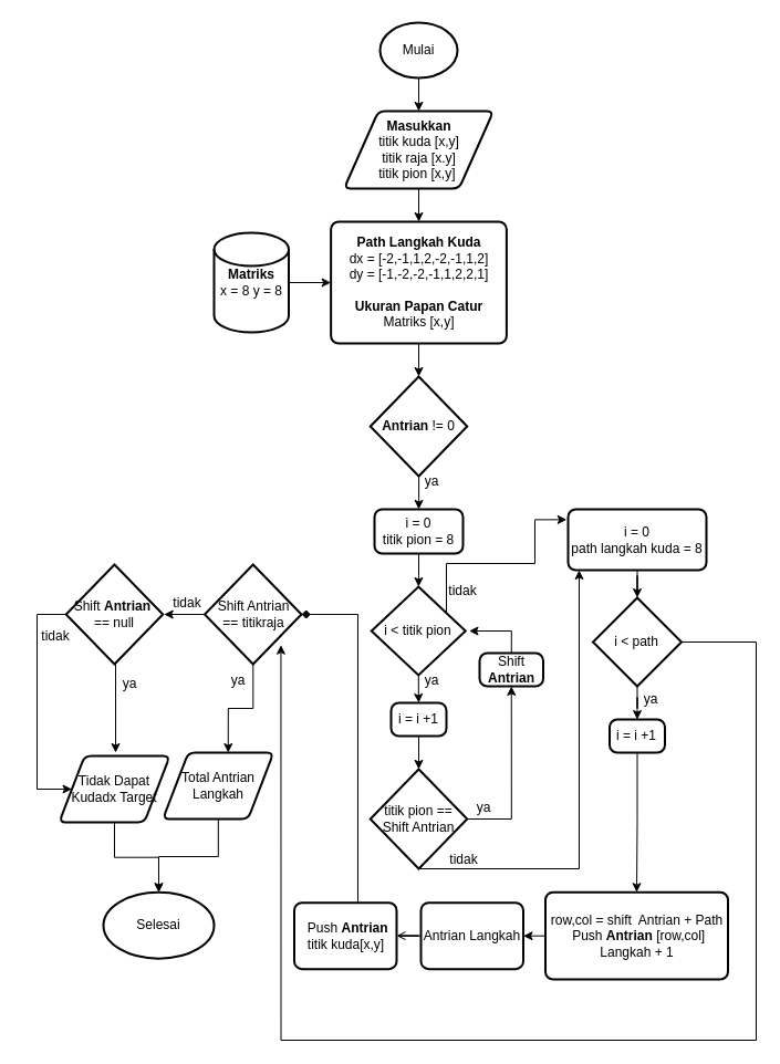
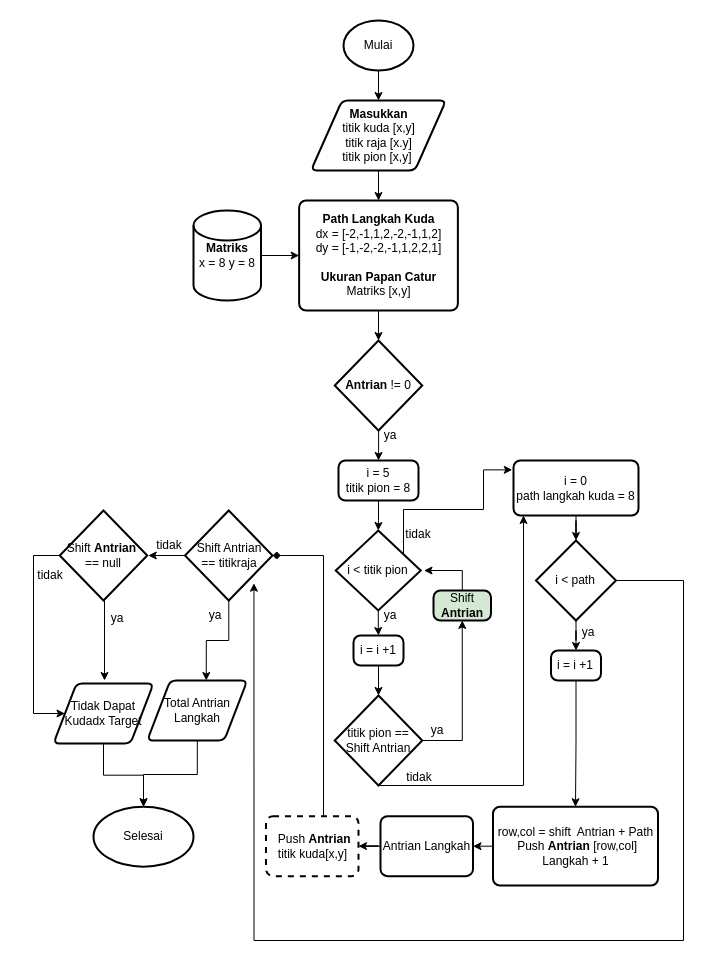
  <mxCell id="0" />
  <mxCell id="1" parent="0" />
  <mxCell id="2" style="edgeStyle=orthogonalEdgeStyle;rounded=0;orthogonalLoop=1;jettySize=auto;html=1;entryX=0.5;entryY=0;entryDx=0;entryDy=0;entryPerimeter=0;fontSize=12;" parent="1" source="3" target="13" edge="1"><mxGeometry relative="1" as="geometry" /></mxCell>
  <mxCell id="3" value="&lt;font&gt;&lt;b&gt;Path Langkah Kuda&lt;/b&gt;&lt;/font&gt;&lt;br style=&quot;font-size: 15px&quot;&gt;&lt;font&gt;dx = [-2,-1,1,2,-2,-1,1,2]&lt;br&gt;&lt;/font&gt;&lt;font&gt;dy = [-1,-2,-2,-1,1,2,2,1]&lt;br&gt;&lt;br&gt;&lt;b&gt;Ukuran Papan Catur&lt;/b&gt;&lt;br&gt;Matriks [x,y]&lt;/font&gt;" style="rounded=1;whiteSpace=wrap;html=1;absoluteArcSize=1;arcSize=14;strokeWidth=2;fontSize=12;" parent="1" vertex="1"><mxGeometry x="298.63" y="200" width="158.75" height="110" as="geometry" /></mxCell>
  <mxCell id="4" style="edgeStyle=orthogonalEdgeStyle;rounded=0;orthogonalLoop=1;jettySize=auto;html=1;entryX=0.5;entryY=0;entryDx=0;entryDy=0;fontSize=12;" parent="1" source="5" target="7" edge="1"><mxGeometry relative="1" as="geometry" /></mxCell>
  <mxCell id="5" value="&lt;span&gt;Mulai&lt;/span&gt;" style="strokeWidth=2;html=1;shape=mxgraph.flowchart.start_1;whiteSpace=wrap;fontSize=12;" parent="1" vertex="1"><mxGeometry x="343" y="20" width="70" height="50" as="geometry" /></mxCell>
  <mxCell id="6" style="edgeStyle=orthogonalEdgeStyle;rounded=0;orthogonalLoop=1;jettySize=auto;html=1;entryX=0.5;entryY=0;entryDx=0;entryDy=0;fontSize=12;" parent="1" source="7" target="3" edge="1"><mxGeometry relative="1" as="geometry" /></mxCell>
  <mxCell id="7" value="&lt;font&gt;&lt;b&gt;Masukkan&lt;/b&gt;&lt;/font&gt;&lt;br&gt;&lt;span&gt;titik kuda [x,y]&lt;/span&gt;&lt;br&gt;&lt;span&gt;titik raja [x.y]&lt;/span&gt;&lt;br&gt;&lt;span&gt;titik pion [x,y]&amp;nbsp;&lt;/span&gt;" style="shape=parallelogram;html=1;strokeWidth=2;perimeter=parallelogramPerimeter;whiteSpace=wrap;rounded=1;arcSize=12;size=0.23;fontSize=12;" parent="1" vertex="1"><mxGeometry x="310.5" y="100" width="135" height="70" as="geometry" /></mxCell>
  <mxCell id="8" style="edgeStyle=orthogonalEdgeStyle;rounded=0;orthogonalLoop=1;jettySize=auto;html=1;entryX=0;entryY=0.5;entryDx=0;entryDy=0;fontSize=12;" parent="1" source="9" target="3" edge="1"><mxGeometry relative="1" as="geometry" /></mxCell>
  <mxCell id="9" value="&lt;b&gt;Matriks &lt;/b&gt;&lt;br&gt;x = 8 y = 8" style="strokeWidth=2;html=1;shape=mxgraph.flowchart.database;whiteSpace=wrap;fontSize=12;" parent="1" vertex="1"><mxGeometry x="193" y="210" width="67.5" height="90" as="geometry" /></mxCell>
  <mxCell id="10" style="edgeStyle=orthogonalEdgeStyle;rounded=0;orthogonalLoop=1;jettySize=auto;html=1;entryX=1;entryY=0.5;entryDx=0;entryDy=0;entryPerimeter=0;endArrow=diamond;" edge="1" parent="1" source="11" target="28"><mxGeometry relative="1" as="geometry"><Array as="points"><mxPoint x="323" y="555" /></Array></mxGeometry></mxCell>
- <mxCell id="11" value="&amp;nbsp;Push &lt;b&gt;Antrian&lt;/b&gt;&lt;br&gt;titik kuda[x,y]" style="rounded=1;whiteSpace=wrap;html=1;absoluteArcSize=1;arcSize=14;strokeWidth=2;fontSize=12;" parent="1" vertex="1"><mxGeometry x="265.5" y="815.63" width="92.5" height="60" as="geometry" /></mxCell>
+ <mxCell id="11" value="&amp;nbsp;Push &lt;b&gt;Antrian&lt;/b&gt;&lt;br&gt;titik kuda[x,y]" style="rounded=1;whiteSpace=wrap;html=1;absoluteArcSize=1;arcSize=14;strokeWidth=2;fontSize=12;dashed=1;" parent="1" vertex="1"><mxGeometry x="265.5" y="815.63" width="92.5" height="60" as="geometry" /></mxCell>
  <mxCell id="12" style="edgeStyle=orthogonalEdgeStyle;rounded=0;orthogonalLoop=1;jettySize=auto;html=1;entryX=0.5;entryY=0;entryDx=0;entryDy=0;fontSize=12;" parent="1" source="13" edge="1"><mxGeometry relative="1" as="geometry"><mxPoint x="378.01" y="460" as="targetPoint" /></mxGeometry></mxCell>
  <mxCell id="13" value="&lt;b&gt;Antrian&lt;/b&gt; != 0" style="strokeWidth=2;html=1;shape=mxgraph.flowchart.decision;whiteSpace=wrap;fontSize=12;" parent="1" vertex="1"><mxGeometry x="334.25" y="340" width="87.5" height="90" as="geometry" /></mxCell>
  <mxCell id="14" style="edgeStyle=orthogonalEdgeStyle;rounded=0;orthogonalLoop=1;jettySize=auto;html=1;entryX=0.5;entryY=0;entryDx=0;entryDy=0;fontSize=12;" parent="1" source="16" target="20" edge="1"><mxGeometry relative="1" as="geometry" /></mxCell>
  <mxCell id="15" style="edgeStyle=orthogonalEdgeStyle;rounded=0;orthogonalLoop=1;jettySize=auto;html=1;exitX=0.785;exitY=0.288;exitDx=0;exitDy=0;exitPerimeter=0;entryX=-0.01;entryY=0.17;entryDx=0;entryDy=0;entryPerimeter=0;" edge="1" parent="1" source="16" target="36"><mxGeometry relative="1" as="geometry"><mxPoint x="553" y="515" as="targetPoint" /><Array as="points"><mxPoint x="403" y="553" /><mxPoint x="403" y="509" /><mxPoint x="483" y="509" /><mxPoint x="483" y="469" /></Array></mxGeometry></mxCell>
  <mxCell id="16" value="i &amp;lt; titik pion" style="strokeWidth=2;html=1;shape=mxgraph.flowchart.decision;whiteSpace=wrap;fontSize=12;" parent="1" vertex="1"><mxGeometry x="335.25" y="530" width="85" height="80" as="geometry" /></mxCell>
  <mxCell id="17" style="edgeStyle=orthogonalEdgeStyle;rounded=0;orthogonalLoop=1;jettySize=auto;html=1;entryX=0.5;entryY=0;entryDx=0;entryDy=0;entryPerimeter=0;fontSize=12;" parent="1" source="18" target="16" edge="1"><mxGeometry relative="1" as="geometry" /></mxCell>
- <mxCell id="18" value="&lt;span&gt;i = 0&lt;/span&gt;&lt;br&gt;&lt;span&gt;titik pion = 8&lt;/span&gt;" style="rounded=1;whiteSpace=wrap;html=1;absoluteArcSize=1;arcSize=14;strokeWidth=2;fontSize=12;" parent="1" vertex="1"><mxGeometry x="338" y="460" width="80" height="40" as="geometry" /></mxCell>
+ <mxCell id="18" value="&lt;span&gt;i = 5&lt;/span&gt;&lt;br&gt;&lt;span&gt;titik pion = 8&lt;/span&gt;" style="rounded=1;whiteSpace=wrap;html=1;absoluteArcSize=1;arcSize=14;strokeWidth=2;fontSize=12;" parent="1" vertex="1"><mxGeometry x="338" y="460" width="80" height="40" as="geometry" /></mxCell>
  <mxCell id="19" style="edgeStyle=orthogonalEdgeStyle;rounded=0;orthogonalLoop=1;jettySize=auto;html=1;entryX=0.5;entryY=0;entryDx=0;entryDy=0;entryPerimeter=0;fontSize=12;" parent="1" source="20" target="23" edge="1"><mxGeometry relative="1" as="geometry" /></mxCell>
  <mxCell id="20" value="i = i +1" style="rounded=1;whiteSpace=wrap;html=1;absoluteArcSize=1;arcSize=14;strokeWidth=2;fontSize=12;" parent="1" vertex="1"><mxGeometry x="353" y="635" width="50" height="30" as="geometry" /></mxCell>
  <mxCell id="21" style="edgeStyle=orthogonalEdgeStyle;rounded=0;orthogonalLoop=1;jettySize=auto;html=1;exitX=0.5;exitY=1;exitDx=0;exitDy=0;exitPerimeter=0;" edge="1" parent="1" source="23" target="36"><mxGeometry relative="1" as="geometry"><mxPoint x="523" y="520" as="targetPoint" /><Array as="points"><mxPoint x="523" y="785" /></Array></mxGeometry></mxCell>
  <mxCell id="22" style="edgeStyle=orthogonalEdgeStyle;rounded=0;orthogonalLoop=1;jettySize=auto;html=1;entryX=0.5;entryY=1;entryDx=0;entryDy=0;" edge="1" parent="1" source="23" target="25"><mxGeometry relative="1" as="geometry" /></mxCell>
  <mxCell id="23" value="titik pion == Shift Antrian" style="strokeWidth=2;html=1;shape=mxgraph.flowchart.decision;whiteSpace=wrap;fontSize=12;" parent="1" vertex="1"><mxGeometry x="334.25" y="695" width="87.5" height="90" as="geometry" /></mxCell>
  <mxCell id="24" style="edgeStyle=orthogonalEdgeStyle;rounded=0;orthogonalLoop=1;jettySize=auto;html=1;exitX=0.5;exitY=0;exitDx=0;exitDy=0;" edge="1" parent="1" source="25"><mxGeometry relative="1" as="geometry"><mxPoint x="423" y="570" as="targetPoint" /></mxGeometry></mxCell>
- <mxCell id="25" value="Shift &lt;b&gt;Antrian&lt;/b&gt;" style="rounded=1;whiteSpace=wrap;html=1;absoluteArcSize=1;arcSize=14;strokeWidth=2;fontSize=12;" parent="1" vertex="1"><mxGeometry x="433" y="590" width="57.5" height="30" as="geometry" /></mxCell>
+ <mxCell id="25" value="Shift &lt;b&gt;Antrian&lt;/b&gt;" style="rounded=1;whiteSpace=wrap;html=1;absoluteArcSize=1;arcSize=14;strokeWidth=2;fontSize=12;fillColor=#d5e8d4;" parent="1" vertex="1"><mxGeometry x="433" y="590" width="57.5" height="30" as="geometry" /></mxCell>
  <mxCell id="26" style="edgeStyle=orthogonalEdgeStyle;rounded=0;orthogonalLoop=1;jettySize=auto;html=1;entryX=1;entryY=0.5;entryDx=0;entryDy=0;entryPerimeter=0;fontSize=12;" parent="1" edge="1"><mxGeometry relative="1" as="geometry"><mxPoint x="185.5" y="555" as="sourcePoint" /><mxPoint x="147.75" y="555" as="targetPoint" /></mxGeometry></mxCell>
  <mxCell id="27" style="edgeStyle=orthogonalEdgeStyle;rounded=0;orthogonalLoop=1;jettySize=auto;html=1;entryX=0.59;entryY=0;entryDx=0;entryDy=0;entryPerimeter=0;" edge="1" parent="1" source="28" target="30"><mxGeometry relative="1" as="geometry" /></mxCell>
  <mxCell id="28" value="Shift Antrian &lt;br&gt;== titikraja" style="strokeWidth=2;html=1;shape=mxgraph.flowchart.decision;whiteSpace=wrap;fontSize=12;" parent="1" vertex="1"><mxGeometry x="184.5" y="510" width="87.5" height="90" as="geometry" /></mxCell>
  <mxCell id="29" style="edgeStyle=orthogonalEdgeStyle;rounded=0;orthogonalLoop=1;jettySize=auto;html=1;entryX=0.5;entryY=0;entryDx=0;entryDy=0;entryPerimeter=0;" edge="1" parent="1" target="31"><mxGeometry relative="1" as="geometry"><mxPoint x="196.833" y="734" as="sourcePoint" /><mxPoint x="143" y="800.26" as="targetPoint" /><Array as="points"><mxPoint x="197" y="774" /><mxPoint x="143" y="774" /></Array></mxGeometry></mxCell>
  <mxCell id="30" value="Total Antrian Langkah" style="shape=parallelogram;html=1;strokeWidth=2;perimeter=parallelogramPerimeter;whiteSpace=wrap;rounded=1;arcSize=12;size=0.23;fontSize=12;" parent="1" vertex="1"><mxGeometry x="146.75" y="680" width="100" height="60" as="geometry" /></mxCell>
  <mxCell id="31" value="Selesai" style="strokeWidth=2;html=1;shape=mxgraph.flowchart.start_1;whiteSpace=wrap;fontSize=12;" parent="1" vertex="1"><mxGeometry x="93" y="806.26" width="100" height="60" as="geometry" /></mxCell>
  <mxCell id="32" style="edgeStyle=orthogonalEdgeStyle;rounded=0;orthogonalLoop=1;jettySize=auto;html=1;entryX=0.5;entryY=0;entryDx=0;entryDy=0;fontSize=12;" parent="1" source="34" target="38" edge="1"><mxGeometry relative="1" as="geometry" /></mxCell>
  <mxCell id="33" style="edgeStyle=orthogonalEdgeStyle;rounded=0;orthogonalLoop=1;jettySize=auto;html=1;entryX=0.788;entryY=0.808;entryDx=0;entryDy=0;entryPerimeter=0;" edge="1" parent="1" source="34" target="28"><mxGeometry relative="1" as="geometry"><Array as="points"><mxPoint x="683" y="580" /><mxPoint x="683" y="940" /><mxPoint x="254" y="940" /></Array></mxGeometry></mxCell>
  <mxCell id="34" value="i &amp;lt; path" style="strokeWidth=2;html=1;shape=mxgraph.flowchart.decision;whiteSpace=wrap;fontSize=12;" parent="1" vertex="1"><mxGeometry x="535.49" y="540" width="80" height="80" as="geometry" /></mxCell>
  <mxCell id="35" style="edgeStyle=orthogonalEdgeStyle;rounded=0;orthogonalLoop=1;jettySize=auto;html=1;entryX=0.5;entryY=0;entryDx=0;entryDy=0;entryPerimeter=0;fontSize=12;" parent="1" source="36" target="34" edge="1"><mxGeometry relative="1" as="geometry" /></mxCell>
  <mxCell id="36" value="&lt;span&gt;i = 0&lt;/span&gt;&lt;br&gt;&lt;span&gt;path langkah kuda = 8&lt;/span&gt;" style="rounded=1;whiteSpace=wrap;html=1;absoluteArcSize=1;arcSize=14;strokeWidth=2;fontSize=12;" parent="1" vertex="1"><mxGeometry x="513" y="460" width="124.99" height="55" as="geometry" /></mxCell>
  <mxCell id="37" style="edgeStyle=orthogonalEdgeStyle;rounded=0;orthogonalLoop=1;jettySize=auto;html=1;entryX=0.5;entryY=0;entryDx=0;entryDy=0;fontSize=12;" parent="1" source="38" target="40" edge="1"><mxGeometry relative="1" as="geometry" /></mxCell>
  <mxCell id="38" value="i = i +1" style="rounded=1;whiteSpace=wrap;html=1;absoluteArcSize=1;arcSize=14;strokeWidth=2;fontSize=12;" parent="1" vertex="1"><mxGeometry x="550.49" y="650" width="50" height="30" as="geometry" /></mxCell>
  <mxCell id="39" style="edgeStyle=orthogonalEdgeStyle;rounded=0;orthogonalLoop=1;jettySize=auto;html=1;entryX=1;entryY=0.5;entryDx=0;entryDy=0;" edge="1" parent="1" source="40" target="42"><mxGeometry relative="1" as="geometry" /></mxCell>
  <mxCell id="40" value="row,col = shift&amp;nbsp; Antrian + Path&lt;br&gt;&amp;nbsp;Push&amp;nbsp;&lt;b&gt;Antrian&amp;nbsp;&lt;/b&gt;[row,col]&lt;br&gt;Langkah + 1" style="rounded=1;whiteSpace=wrap;html=1;absoluteArcSize=1;arcSize=14;strokeWidth=2;fontSize=12;" parent="1" vertex="1"><mxGeometry x="492.5" y="806.26" width="164.99" height="78.75" as="geometry" /></mxCell>
- <mxCell id="41" style="edgeStyle=orthogonalEdgeStyle;rounded=0;orthogonalLoop=1;jettySize=auto;html=1;entryX=1;entryY=0.5;entryDx=0;entryDy=0;endArrow=open;" edge="1" parent="1" source="42" target="11"><mxGeometry relative="1" as="geometry" /></mxCell>
+ <mxCell id="41" style="edgeStyle=orthogonalEdgeStyle;rounded=0;orthogonalLoop=1;jettySize=auto;html=1;entryX=1;entryY=0.5;entryDx=0;entryDy=0;" edge="1" parent="1" source="42" target="11"><mxGeometry relative="1" as="geometry" /></mxCell>
  <mxCell id="42" value="Antrian Langkah" style="rounded=1;whiteSpace=wrap;html=1;absoluteArcSize=1;arcSize=14;strokeWidth=2;fontSize=12;" parent="1" vertex="1"><mxGeometry x="380" y="815.63" width="92.5" height="60" as="geometry" /></mxCell>
  <mxCell id="43" style="edgeStyle=orthogonalEdgeStyle;rounded=0;orthogonalLoop=1;jettySize=auto;html=1;fontSize=12;" parent="1" edge="1"><mxGeometry relative="1" as="geometry"><mxPoint x="104.015" y="600" as="sourcePoint" /><mxPoint x="104" y="680" as="targetPoint" /></mxGeometry></mxCell>
  <mxCell id="44" style="edgeStyle=orthogonalEdgeStyle;rounded=0;orthogonalLoop=1;jettySize=auto;html=1;entryX=0;entryY=0.5;entryDx=0;entryDy=0;" edge="1" parent="1" source="45" target="47"><mxGeometry relative="1" as="geometry"><Array as="points"><mxPoint x="33" y="555" /><mxPoint x="33" y="713" /></Array></mxGeometry></mxCell>
  <mxCell id="45" value="Shift&amp;nbsp;&lt;b&gt;Antrian&lt;/b&gt;&amp;nbsp;&lt;br&gt;== null" style="strokeWidth=2;html=1;shape=mxgraph.flowchart.decision;whiteSpace=wrap;fontSize=12;" parent="1" vertex="1"><mxGeometry x="59.25" y="510" width="87.5" height="90" as="geometry" /></mxCell>
  <mxCell id="46" style="edgeStyle=orthogonalEdgeStyle;rounded=0;orthogonalLoop=1;jettySize=auto;html=1;entryX=0.5;entryY=0;entryDx=0;entryDy=0;entryPerimeter=0;" edge="1" parent="1" source="47" target="31"><mxGeometry relative="1" as="geometry" /></mxCell>
  <mxCell id="47" value="Tidak Dapat Kudadx Target" style="shape=parallelogram;html=1;strokeWidth=2;perimeter=parallelogramPerimeter;whiteSpace=wrap;rounded=1;arcSize=12;size=0.23;fontSize=12;" parent="1" vertex="1"><mxGeometry x="53" y="683" width="100" height="60" as="geometry" /></mxCell>
  <mxCell id="48" value="tidak" style="text;html=1;strokeColor=none;fillColor=none;align=center;verticalAlign=middle;whiteSpace=wrap;rounded=0;fontSize=12;" parent="1" vertex="1"><mxGeometry x="139.25" y="530" width="60" height="30" as="geometry" /></mxCell>
  <mxCell id="49" value="ya" style="text;html=1;strokeColor=none;fillColor=none;align=center;verticalAlign=middle;whiteSpace=wrap;rounded=0;" vertex="1" parent="1"><mxGeometry x="407" y="715" width="60" height="30" as="geometry" /></mxCell>
  <mxCell id="50" value="tidak" style="text;html=1;strokeColor=none;fillColor=none;align=center;verticalAlign=middle;whiteSpace=wrap;rounded=0;" vertex="1" parent="1"><mxGeometry x="389.25" y="762" width="60" height="30" as="geometry" /></mxCell>
  <mxCell id="51" value="ya" style="text;html=1;strokeColor=none;fillColor=none;align=center;verticalAlign=middle;whiteSpace=wrap;rounded=0;" vertex="1" parent="1"><mxGeometry x="558" y="617" width="60" height="30" as="geometry" /></mxCell>
  <mxCell id="52" value="ya" style="text;html=1;strokeColor=none;fillColor=none;align=center;verticalAlign=middle;whiteSpace=wrap;rounded=0;" vertex="1" parent="1"><mxGeometry x="360.25" y="600" width="60" height="30" as="geometry" /></mxCell>
  <mxCell id="53" value="tidak" style="text;html=1;strokeColor=none;fillColor=none;align=center;verticalAlign=middle;whiteSpace=wrap;rounded=0;" vertex="1" parent="1"><mxGeometry x="388.25" y="519" width="60" height="30" as="geometry" /></mxCell>
  <mxCell id="54" value="ya" style="text;html=1;strokeColor=none;fillColor=none;align=center;verticalAlign=middle;whiteSpace=wrap;rounded=0;" vertex="1" parent="1"><mxGeometry x="360.25" y="420" width="60" height="30" as="geometry" /></mxCell>
  <mxCell id="55" value="ya" style="text;html=1;strokeColor=none;fillColor=none;align=center;verticalAlign=middle;whiteSpace=wrap;rounded=0;" vertex="1" parent="1"><mxGeometry x="184.5" y="600" width="60" height="30" as="geometry" /></mxCell>
  <mxCell id="56" value="ya" style="text;html=1;strokeColor=none;fillColor=none;align=center;verticalAlign=middle;whiteSpace=wrap;rounded=0;" vertex="1" parent="1"><mxGeometry x="87" y="603" width="60" height="30" as="geometry" /></mxCell>
  <mxCell id="57" value="tidak" style="text;html=1;strokeColor=none;fillColor=none;align=center;verticalAlign=middle;whiteSpace=wrap;rounded=0;fontSize=12;" vertex="1" parent="1"><mxGeometry x="20" y="560" width="60" height="30" as="geometry" /></mxCell>
